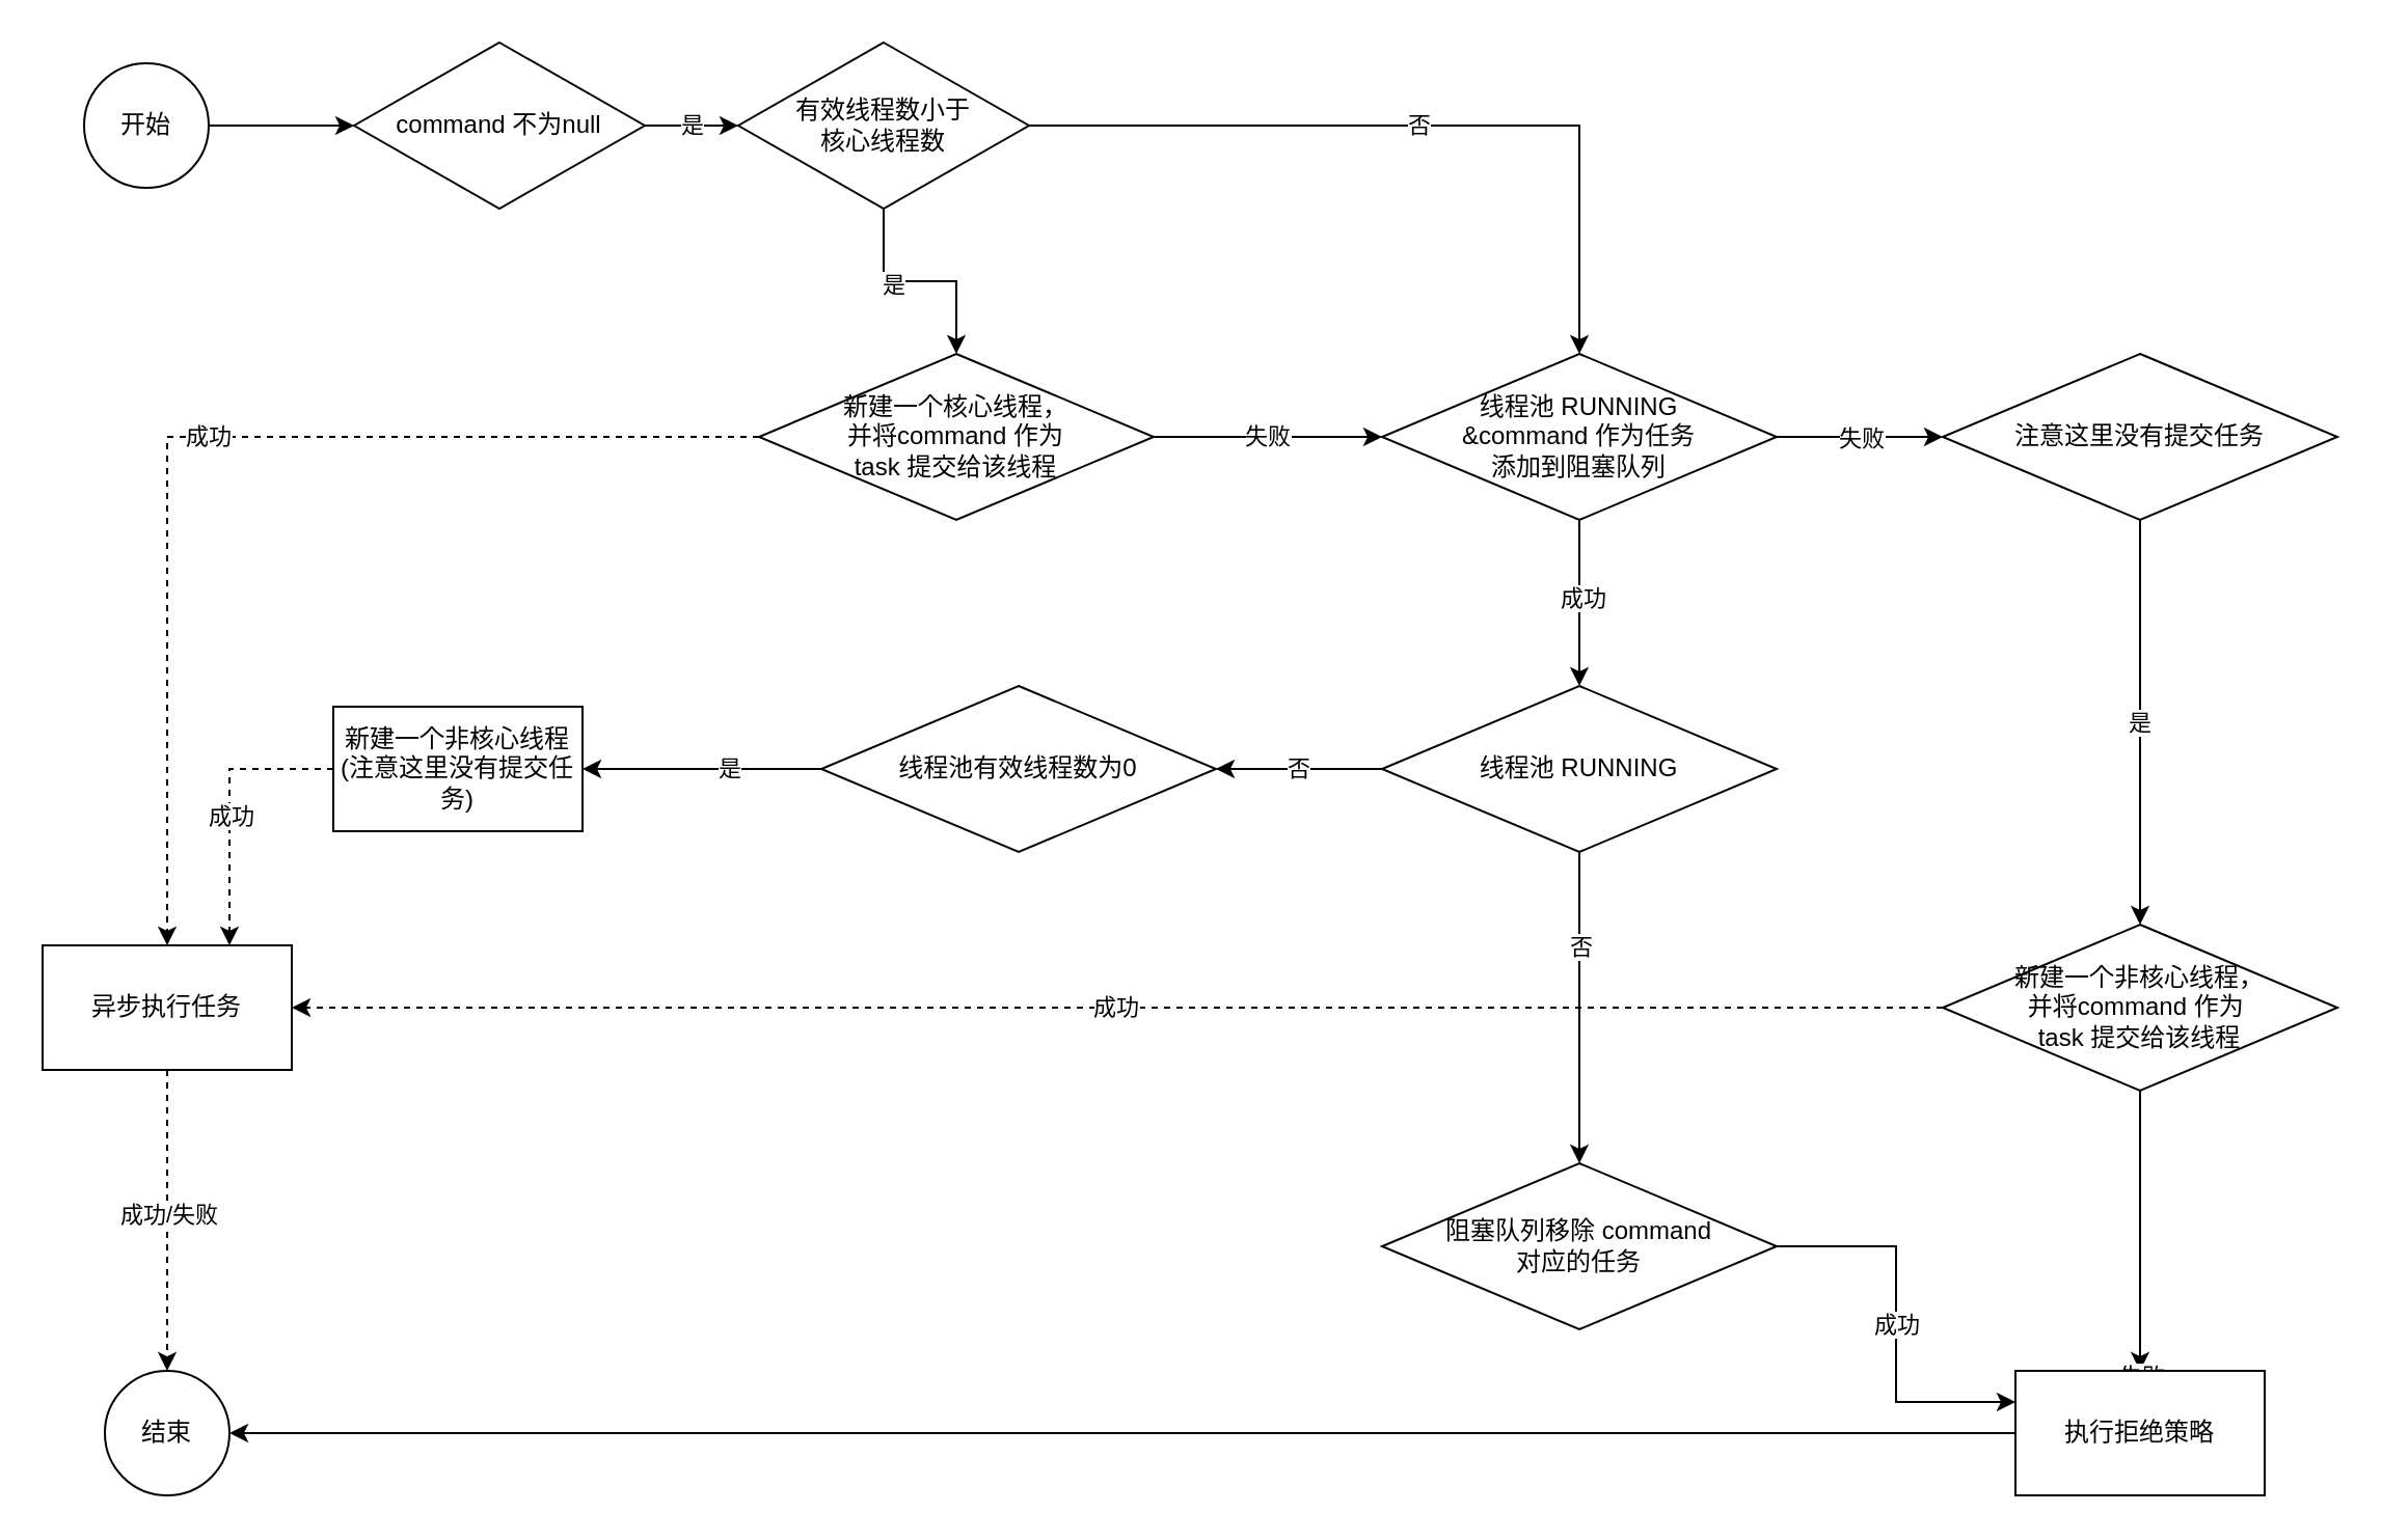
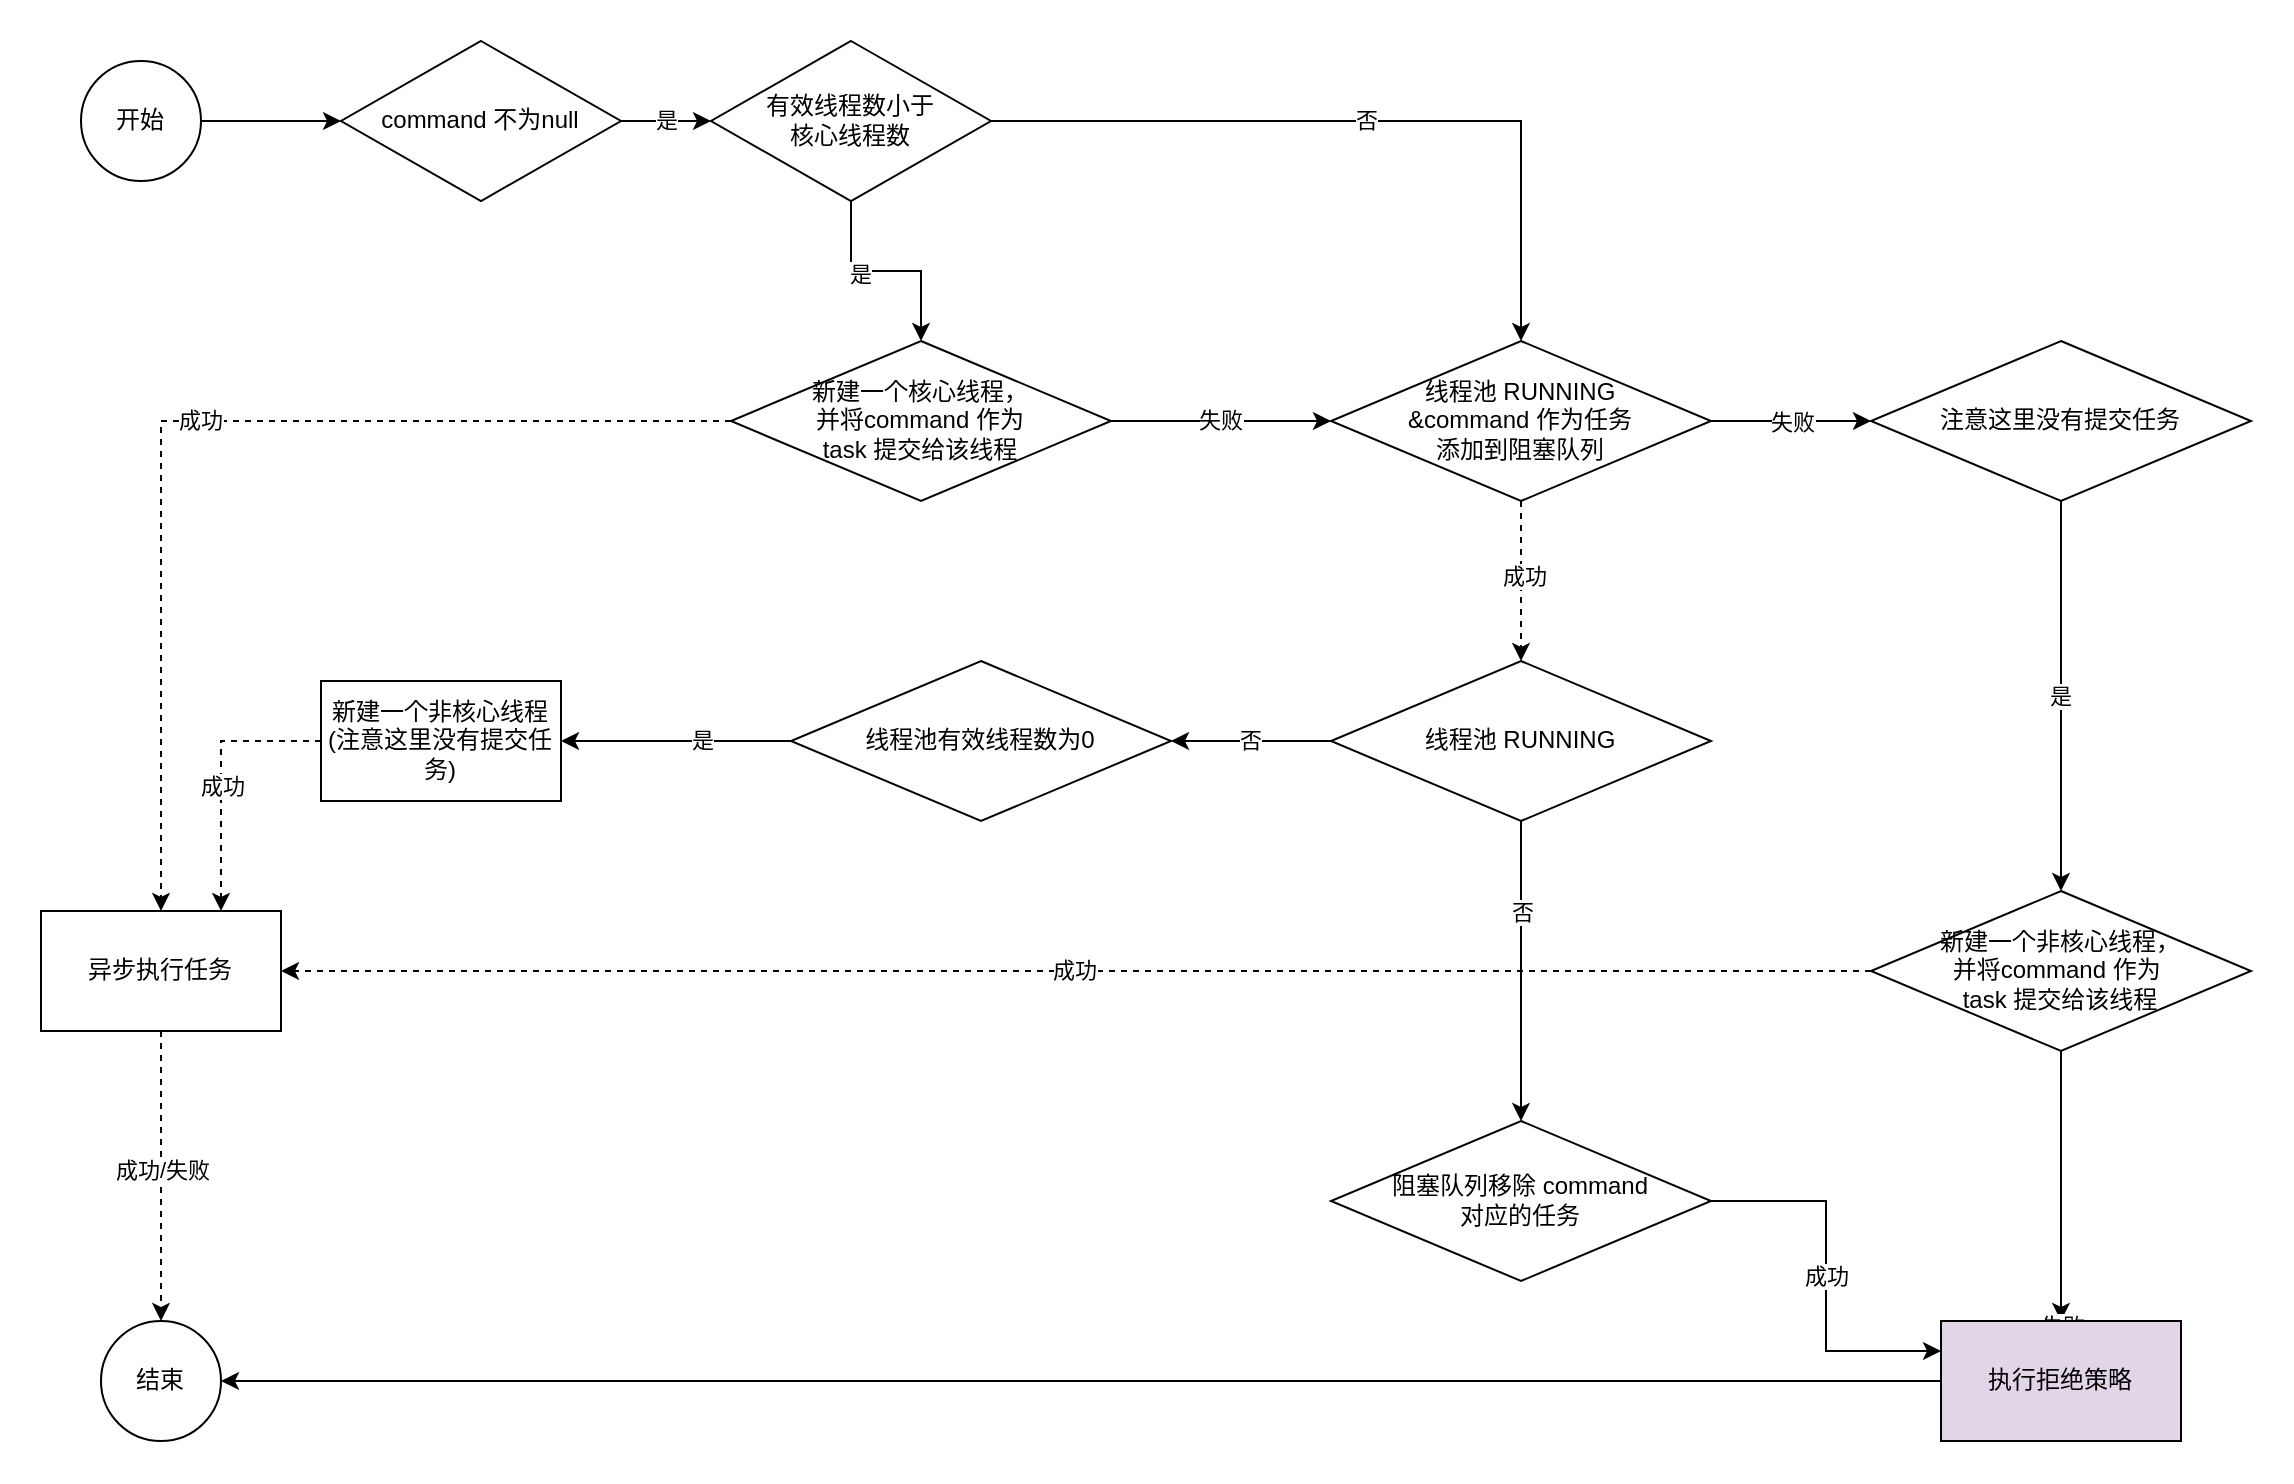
  <mxCell id="0" />
  <mxCell id="1" parent="0" />
  <mxCell id="2" value="" style="edgeStyle=orthogonalEdgeStyle;rounded=0;orthogonalLoop=1;jettySize=auto;html=1;" edge="1" parent="1" source="3" target="5"><mxGeometry relative="1" as="geometry" /></mxCell>
  <mxCell id="3" value="开始" style="ellipse;whiteSpace=wrap;html=1;" vertex="1" parent="1"><mxGeometry x="40" y="30" width="60" height="60" as="geometry" /></mxCell>
  <mxCell id="4" value="是" style="edgeStyle=orthogonalEdgeStyle;rounded=0;orthogonalLoop=1;jettySize=auto;html=1;" edge="1" parent="1" source="5" target="9"><mxGeometry relative="1" as="geometry" /></mxCell>
  <mxCell id="5" value="command 不为null" style="rhombus;whiteSpace=wrap;html=1;" vertex="1" parent="1"><mxGeometry x="170" y="20" width="140" height="80" as="geometry" /></mxCell>
  <mxCell id="6" value="否" style="edgeStyle=orthogonalEdgeStyle;rounded=0;orthogonalLoop=1;jettySize=auto;html=1;entryX=0.5;entryY=0;entryDx=0;entryDy=0;" edge="1" parent="1" source="9" target="17"><mxGeometry relative="1" as="geometry"><mxPoint x="690" y="60" as="targetPoint" /><Array as="points"><mxPoint x="760" y="60" /></Array></mxGeometry></mxCell>
  <mxCell id="7" value="" style="edgeStyle=orthogonalEdgeStyle;rounded=0;orthogonalLoop=1;jettySize=auto;html=1;" edge="1" parent="1" source="9" target="12"><mxGeometry relative="1" as="geometry" /></mxCell>
  <mxCell id="8" value="是" style="edgeLabel;html=1;align=center;verticalAlign=middle;resizable=0;points=[];" vertex="1" connectable="0" parent="7"><mxGeometry x="-0.25" y="-1" relative="1" as="geometry"><mxPoint as="offset" /></mxGeometry></mxCell>
  <mxCell id="9" value="有效线程数小于&lt;br&gt;核心线程数" style="rhombus;whiteSpace=wrap;html=1;" vertex="1" parent="1"><mxGeometry x="355" y="20" width="140" height="80" as="geometry" /></mxCell>
  <mxCell id="10" value="成功" style="edgeStyle=orthogonalEdgeStyle;rounded=0;orthogonalLoop=1;jettySize=auto;html=1;entryX=0.5;entryY=0;entryDx=0;entryDy=0;dashed=1;" edge="1" parent="1" source="12" target="32"><mxGeometry relative="1" as="geometry"><mxPoint x="100" y="210" as="targetPoint" /><Array as="points"><mxPoint x="80" y="210" /></Array></mxGeometry></mxCell>
  <mxCell id="11" value="失败" style="edgeStyle=orthogonalEdgeStyle;rounded=0;orthogonalLoop=1;jettySize=auto;html=1;" edge="1" parent="1" source="12" target="17"><mxGeometry relative="1" as="geometry" /></mxCell>
  <mxCell id="12" value="新建一个核心线程，&lt;br&gt;并将command 作为 &lt;br&gt;task 提交给该线程" style="rhombus;whiteSpace=wrap;html=1;" vertex="1" parent="1"><mxGeometry x="365" y="170" width="190" height="80" as="geometry" /></mxCell>
  <mxCell id="13" value="" style="edgeStyle=orthogonalEdgeStyle;rounded=0;orthogonalLoop=1;jettySize=auto;html=1;" edge="1" parent="1" source="17" target="19"><mxGeometry relative="1" as="geometry" /></mxCell>
  <mxCell id="14" value="失败" style="edgeLabel;html=1;align=center;verticalAlign=middle;resizable=0;points=[];" vertex="1" connectable="0" parent="13"><mxGeometry relative="1" as="geometry"><mxPoint as="offset" /></mxGeometry></mxCell>
- <mxCell id="15" value="" style="edgeStyle=orthogonalEdgeStyle;rounded=0;orthogonalLoop=1;jettySize=auto;html=1;" edge="1" parent="1" source="17" target="23"><mxGeometry relative="1" as="geometry"><Array as="points"><mxPoint x="760" y="290" /><mxPoint x="760" y="290" /></Array></mxGeometry></mxCell>
+ <mxCell id="15" value="" style="edgeStyle=orthogonalEdgeStyle;rounded=0;orthogonalLoop=1;jettySize=auto;html=1;dashed=1;" edge="1" parent="1" source="17" target="23"><mxGeometry relative="1" as="geometry"><Array as="points"><mxPoint x="760" y="290" /><mxPoint x="760" y="290" /></Array></mxGeometry></mxCell>
  <mxCell id="16" value="成功" style="edgeLabel;html=1;align=center;verticalAlign=middle;resizable=0;points=[];" vertex="1" connectable="0" parent="15"><mxGeometry x="-0.075" y="1" relative="1" as="geometry"><mxPoint as="offset" /></mxGeometry></mxCell>
  <mxCell id="17" value="线程池 RUNNING&lt;br&gt;&amp;amp;command 作为任务&lt;br&gt;添加到阻塞队列" style="rhombus;whiteSpace=wrap;html=1;" vertex="1" parent="1"><mxGeometry x="665" y="170" width="190" height="80" as="geometry" /></mxCell>
  <mxCell id="18" value="是" style="edgeStyle=orthogonalEdgeStyle;rounded=0;orthogonalLoop=1;jettySize=auto;html=1;" edge="1" parent="1" source="19" target="27"><mxGeometry relative="1" as="geometry" /></mxCell>
  <mxCell id="19" value="注意这里没有提交任务" style="rhombus;whiteSpace=wrap;html=1;" vertex="1" parent="1"><mxGeometry x="935" y="170" width="190" height="80" as="geometry" /></mxCell>
  <mxCell id="20" value="" style="edgeStyle=orthogonalEdgeStyle;rounded=0;orthogonalLoop=1;jettySize=auto;html=1;" edge="1" parent="1" source="23" target="35"><mxGeometry relative="1" as="geometry" /></mxCell>
  <mxCell id="21" value="否" style="edgeLabel;html=1;align=center;verticalAlign=middle;resizable=0;points=[];" vertex="1" connectable="0" parent="20"><mxGeometry x="-0.075" y="-1" relative="1" as="geometry"><mxPoint x="1" y="-24" as="offset" /></mxGeometry></mxCell>
  <mxCell id="22" value="否" style="edgeStyle=orthogonalEdgeStyle;rounded=0;orthogonalLoop=1;jettySize=auto;html=1;" edge="1" parent="1" source="23" target="38"><mxGeometry relative="1" as="geometry" /></mxCell>
  <mxCell id="23" value="&lt;span&gt;线程池 RUNNING&lt;/span&gt;" style="rhombus;whiteSpace=wrap;html=1;" vertex="1" parent="1"><mxGeometry x="665" y="330" width="190" height="80" as="geometry" /></mxCell>
  <mxCell id="24" value="" style="edgeStyle=orthogonalEdgeStyle;rounded=0;orthogonalLoop=1;jettySize=auto;html=1;" edge="1" parent="1" source="27" target="29"><mxGeometry relative="1" as="geometry" /></mxCell>
  <mxCell id="25" value="失败" style="edgeLabel;html=1;align=center;verticalAlign=middle;resizable=0;points=[];" vertex="1" connectable="0" parent="24"><mxGeometry x="-0.156" relative="1" as="geometry"><mxPoint y="80" as="offset" /></mxGeometry></mxCell>
  <mxCell id="26" value="成功" style="edgeStyle=orthogonalEdgeStyle;rounded=0;orthogonalLoop=1;jettySize=auto;html=1;entryX=1;entryY=0.5;entryDx=0;entryDy=0;dashed=1;" edge="1" parent="1" source="27" target="32"><mxGeometry relative="1" as="geometry" /></mxCell>
  <mxCell id="27" value="&lt;span&gt;新建一个非核心线程，&lt;/span&gt;&lt;br&gt;&lt;span&gt;并将command 作为&amp;nbsp;&lt;/span&gt;&lt;br&gt;&lt;span&gt;task 提交给该线程&lt;/span&gt;" style="rhombus;whiteSpace=wrap;html=1;" vertex="1" parent="1"><mxGeometry x="935" y="445" width="190" height="80" as="geometry" /></mxCell>
  <mxCell id="28" style="edgeStyle=orthogonalEdgeStyle;rounded=0;orthogonalLoop=1;jettySize=auto;html=1;" edge="1" parent="1" source="29" target="33"><mxGeometry relative="1" as="geometry" /></mxCell>
- <mxCell id="29" value="执行拒绝策略" style="whiteSpace=wrap;html=1;" vertex="1" parent="1"><mxGeometry x="970" y="660" width="120" height="60" as="geometry" /></mxCell>
+ <mxCell id="29" value="执行拒绝策略" style="whiteSpace=wrap;html=1;fillColor=#e1d5e7;" vertex="1" parent="1"><mxGeometry x="970" y="660" width="120" height="60" as="geometry" /></mxCell>
  <mxCell id="30" style="edgeStyle=orthogonalEdgeStyle;rounded=0;orthogonalLoop=1;jettySize=auto;html=1;dashed=1;exitX=0.5;exitY=1;exitDx=0;exitDy=0;" edge="1" parent="1" source="32"><mxGeometry relative="1" as="geometry"><mxPoint x="90" y="550" as="sourcePoint" /><mxPoint x="80" y="660" as="targetPoint" /></mxGeometry></mxCell>
  <mxCell id="31" value="成功/失败" style="edgeLabel;html=1;align=center;verticalAlign=middle;resizable=0;points=[];" vertex="1" connectable="0" parent="30"><mxGeometry x="-0.057" relative="1" as="geometry"><mxPoint as="offset" /></mxGeometry></mxCell>
  <mxCell id="32" value="异步执行任务" style="whiteSpace=wrap;html=1;rounded=0;" vertex="1" parent="1"><mxGeometry x="20" y="455" width="120" height="60" as="geometry" /></mxCell>
  <mxCell id="33" value="结束" style="ellipse;whiteSpace=wrap;html=1;" vertex="1" parent="1"><mxGeometry x="50" y="660" width="60" height="60" as="geometry" /></mxCell>
  <mxCell id="34" value="成功" style="edgeStyle=orthogonalEdgeStyle;rounded=0;orthogonalLoop=1;jettySize=auto;html=1;entryX=0;entryY=0.25;entryDx=0;entryDy=0;" edge="1" parent="1" source="35" target="29"><mxGeometry relative="1" as="geometry" /></mxCell>
  <mxCell id="35" value="阻塞队列移除 command &lt;br&gt;对应的任务" style="rhombus;whiteSpace=wrap;html=1;" vertex="1" parent="1"><mxGeometry x="665" y="560" width="190" height="80" as="geometry" /></mxCell>
  <mxCell id="36" value="" style="edgeStyle=orthogonalEdgeStyle;rounded=0;orthogonalLoop=1;jettySize=auto;html=1;" edge="1" parent="1" source="38" target="41"><mxGeometry relative="1" as="geometry" /></mxCell>
  <mxCell id="37" value="是" style="edgeLabel;html=1;align=center;verticalAlign=middle;resizable=0;points=[];" vertex="1" connectable="0" parent="36"><mxGeometry x="-0.217" y="-1" relative="1" as="geometry"><mxPoint as="offset" /></mxGeometry></mxCell>
  <mxCell id="38" value="&lt;span&gt;线程池有效线程数为0&lt;/span&gt;" style="rhombus;whiteSpace=wrap;html=1;" vertex="1" parent="1"><mxGeometry x="395" y="330" width="190" height="80" as="geometry" /></mxCell>
  <mxCell id="39" style="edgeStyle=orthogonalEdgeStyle;rounded=0;orthogonalLoop=1;jettySize=auto;html=1;entryX=0.75;entryY=0;entryDx=0;entryDy=0;dashed=1;" edge="1" parent="1" source="41" target="32"><mxGeometry relative="1" as="geometry" /></mxCell>
  <mxCell id="40" value="成功" style="edgeLabel;html=1;align=center;verticalAlign=middle;resizable=0;points=[];" vertex="1" connectable="0" parent="39"><mxGeometry x="0.067" relative="1" as="geometry"><mxPoint as="offset" /></mxGeometry></mxCell>
  <mxCell id="41" value="&lt;span&gt;新建一个非核心线程&lt;br&gt;(注意这里没有提交任务)&lt;br&gt;&lt;/span&gt;" style="whiteSpace=wrap;html=1;" vertex="1" parent="1"><mxGeometry x="160" y="340" width="120" height="60" as="geometry" /></mxCell>
